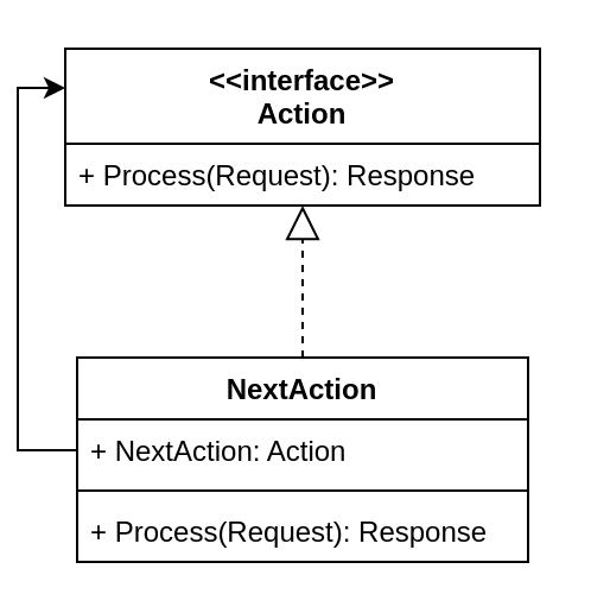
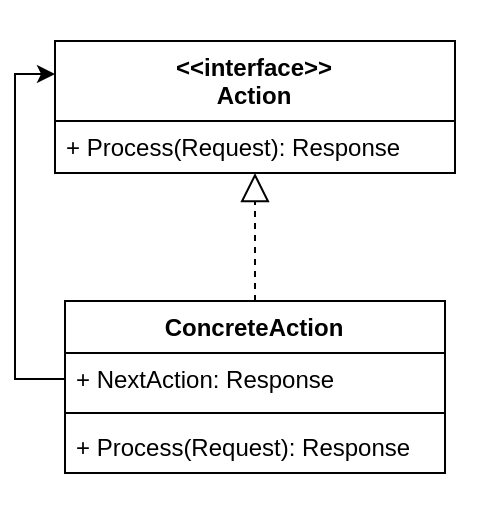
  <mxCell id="0" />
  <mxCell id="1" parent="0" />
  <mxCell id="2" value="&lt;&lt;interface&gt;&gt;&#10;Action" style="swimlane;fontStyle=1;align=center;verticalAlign=top;childLayout=stackLayout;horizontal=1;startSize=40;horizontalStack=0;resizeParent=1;resizeParentMax=0;resizeLast=0;collapsible=1;marginBottom=0;" vertex="1" parent="1"><mxGeometry x="20" y="20" width="200" height="66" as="geometry" /></mxCell>
  <mxCell id="3" value="+ Process(Request): Response" style="text;strokeColor=none;fillColor=none;align=left;verticalAlign=top;spacingLeft=4;spacingRight=4;overflow=hidden;rotatable=0;points=[[0,0.5],[1,0.5]];portConstraint=eastwest;" vertex="1" parent="2"><mxGeometry y="40" width="200" height="26" as="geometry" /></mxCell>
- <mxCell id="4" value="NextAction" style="swimlane;fontStyle=1;align=center;verticalAlign=top;childLayout=stackLayout;horizontal=1;startSize=26;horizontalStack=0;resizeParent=1;resizeParentMax=0;resizeLast=0;collapsible=1;marginBottom=0;" vertex="1" parent="1"><mxGeometry x="25" y="150" width="190" height="86" as="geometry" /></mxCell>
- <mxCell id="5" value="+ NextAction: Action" style="text;strokeColor=none;fillColor=none;align=left;verticalAlign=top;spacingLeft=4;spacingRight=4;overflow=hidden;rotatable=0;points=[[0,0.5],[1,0.5]];portConstraint=eastwest;" vertex="1" parent="4"><mxGeometry y="26" width="190" height="26" as="geometry" /></mxCell>
+ <mxCell id="4" value="ConcreteAction" style="swimlane;fontStyle=1;align=center;verticalAlign=top;childLayout=stackLayout;horizontal=1;startSize=26;horizontalStack=0;resizeParent=1;resizeParentMax=0;resizeLast=0;collapsible=1;marginBottom=0;" vertex="1" parent="1"><mxGeometry x="25" y="150" width="190" height="86" as="geometry" /></mxCell>
+ <mxCell id="5" value="+ NextAction: Response" style="text;strokeColor=none;fillColor=none;align=left;verticalAlign=top;spacingLeft=4;spacingRight=4;overflow=hidden;rotatable=0;points=[[0,0.5],[1,0.5]];portConstraint=eastwest;" vertex="1" parent="4"><mxGeometry y="26" width="190" height="26" as="geometry" /></mxCell>
  <mxCell id="6" value="" style="line;strokeWidth=1;fillColor=none;align=left;verticalAlign=middle;spacingTop=-1;spacingLeft=3;spacingRight=3;rotatable=0;labelPosition=right;points=[];portConstraint=eastwest;" vertex="1" parent="4"><mxGeometry y="52" width="190" height="8" as="geometry" /></mxCell>
  <mxCell id="7" value="+ Process(Request): Response" style="text;strokeColor=none;fillColor=none;align=left;verticalAlign=top;spacingLeft=4;spacingRight=4;overflow=hidden;rotatable=0;points=[[0,0.5],[1,0.5]];portConstraint=eastwest;" vertex="1" parent="4"><mxGeometry y="60" width="190" height="26" as="geometry" /></mxCell>
  <mxCell id="8" value="" style="endArrow=block;dashed=1;endFill=0;endSize=12;html=1;exitX=0.5;exitY=0;exitDx=0;exitDy=0;" edge="1" parent="1" source="4" target="3"><mxGeometry width="160" relative="1" as="geometry"><mxPoint x="270" y="310" as="sourcePoint" /><mxPoint x="430" y="310" as="targetPoint" /></mxGeometry></mxCell>
  <mxCell id="9" style="edgeStyle=orthogonalEdgeStyle;rounded=0;orthogonalLoop=1;jettySize=auto;html=1;exitX=0;exitY=0.5;exitDx=0;exitDy=0;entryX=0;entryY=0.25;entryDx=0;entryDy=0;" edge="1" parent="1" source="5" target="2"><mxGeometry relative="1" as="geometry" /></mxCell>
